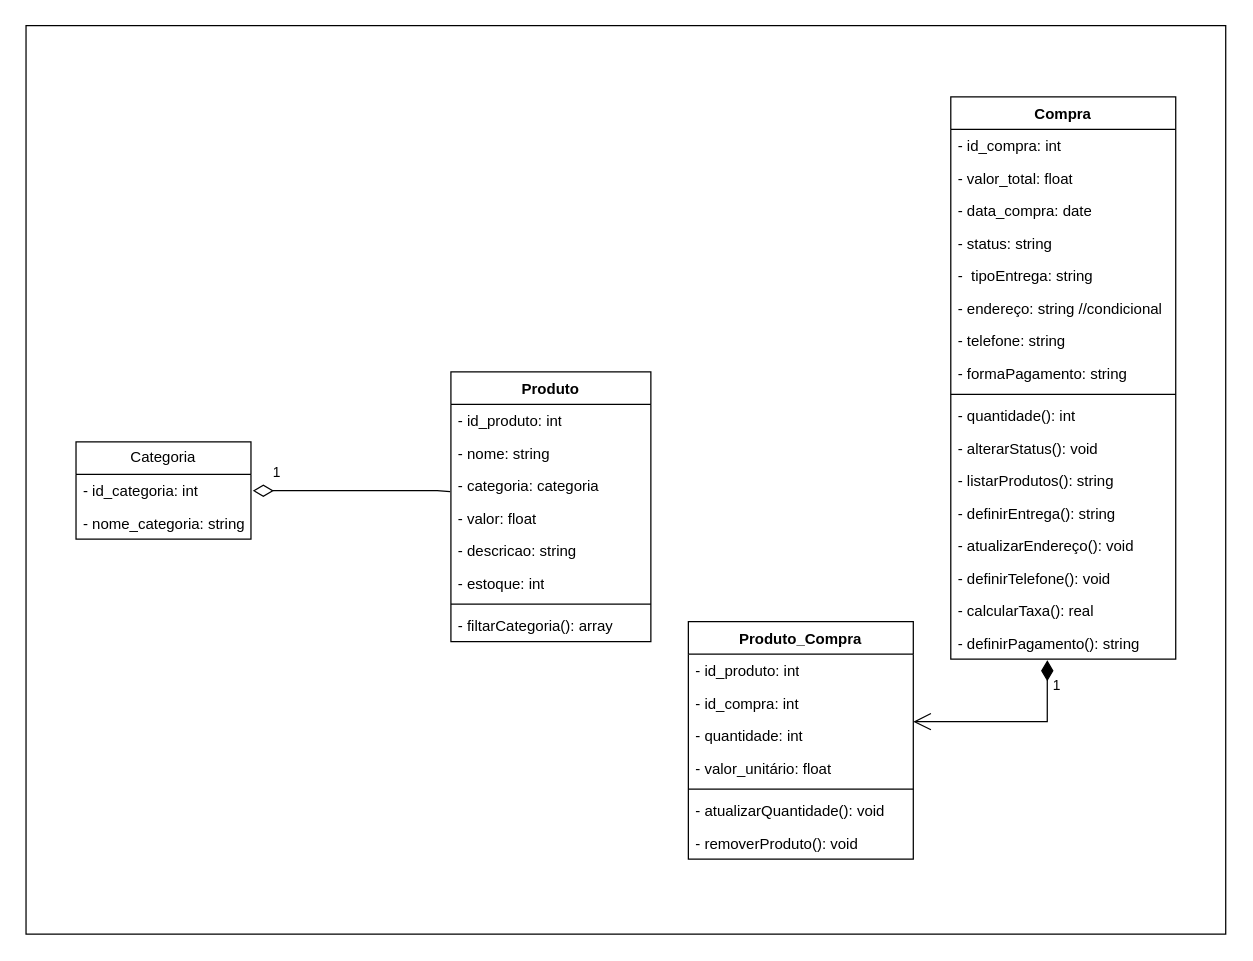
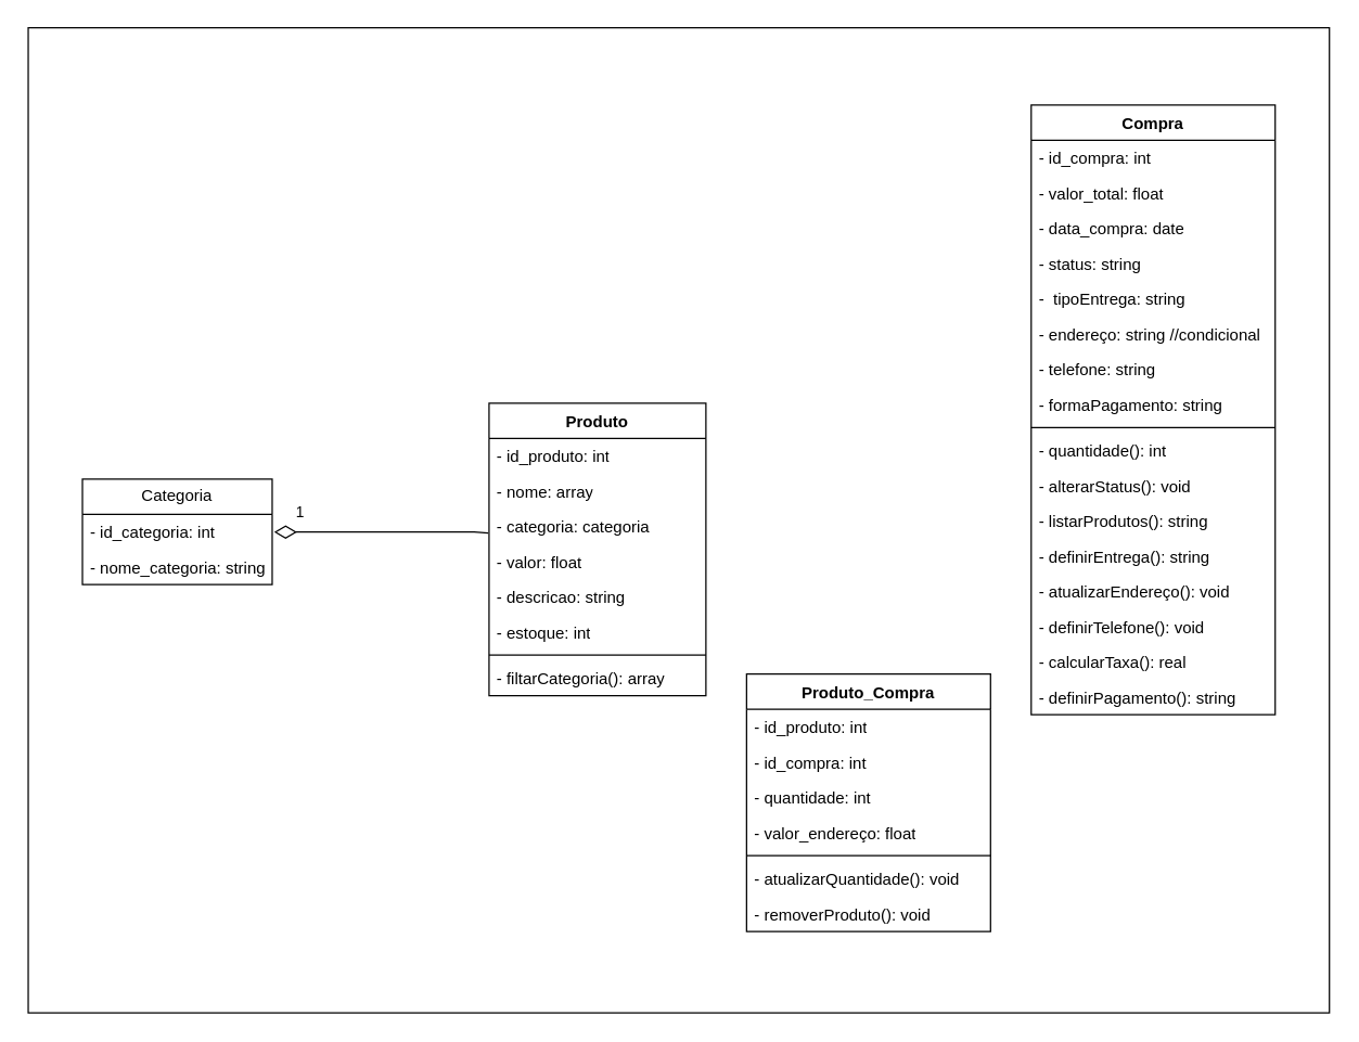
  <mxCell id="0" />
  <mxCell id="1" parent="0" />
  <mxCell id="2" value="" style="html=1;whiteSpace=wrap;fillColor=none;" vertex="1" parent="1"><mxGeometry x="20" y="20" width="960" height="727" as="geometry" /></mxCell>
  <mxCell id="3" value="Produto" style="swimlane;fontStyle=1;align=center;verticalAlign=top;childLayout=stackLayout;horizontal=1;startSize=26;horizontalStack=0;resizeParent=1;resizeParentMax=0;resizeLast=0;collapsible=1;marginBottom=0;whiteSpace=wrap;html=1;" parent="1" vertex="1"><mxGeometry x="360" y="297" width="160" height="216" as="geometry"><mxRectangle x="330" y="100" width="80" height="30" as="alternateBounds" /></mxGeometry></mxCell>
  <mxCell id="4" value="- id_produto: int" style="text;strokeColor=none;fillColor=none;align=left;verticalAlign=top;spacingLeft=4;spacingRight=4;overflow=hidden;rotatable=0;points=[[0,0.5],[1,0.5]];portConstraint=eastwest;whiteSpace=wrap;html=1;" parent="3" vertex="1"><mxGeometry y="26" width="160" height="26" as="geometry" /></mxCell>
- <mxCell id="5" value="- nome: string" style="text;strokeColor=none;fillColor=none;align=left;verticalAlign=top;spacingLeft=4;spacingRight=4;overflow=hidden;rotatable=0;points=[[0,0.5],[1,0.5]];portConstraint=eastwest;whiteSpace=wrap;html=1;" parent="3" vertex="1"><mxGeometry y="52" width="160" height="26" as="geometry" /></mxCell>
+ <mxCell id="5" value="- nome: array" style="text;strokeColor=none;fillColor=none;align=left;verticalAlign=top;spacingLeft=4;spacingRight=4;overflow=hidden;rotatable=0;points=[[0,0.5],[1,0.5]];portConstraint=eastwest;whiteSpace=wrap;html=1;" parent="3" vertex="1"><mxGeometry y="52" width="160" height="26" as="geometry" /></mxCell>
  <mxCell id="6" value="- categoria: categoria" style="text;strokeColor=none;fillColor=none;align=left;verticalAlign=top;spacingLeft=4;spacingRight=4;overflow=hidden;rotatable=0;points=[[0,0.5],[1,0.5]];portConstraint=eastwest;whiteSpace=wrap;html=1;" parent="3" vertex="1"><mxGeometry y="78" width="160" height="26" as="geometry" /></mxCell>
  <mxCell id="7" value="- valor: float" style="text;strokeColor=none;fillColor=none;align=left;verticalAlign=top;spacingLeft=4;spacingRight=4;overflow=hidden;rotatable=0;points=[[0,0.5],[1,0.5]];portConstraint=eastwest;whiteSpace=wrap;html=1;" parent="3" vertex="1"><mxGeometry y="104" width="160" height="26" as="geometry" /></mxCell>
  <mxCell id="8" value="- descricao: string" style="text;strokeColor=none;fillColor=none;align=left;verticalAlign=top;spacingLeft=4;spacingRight=4;overflow=hidden;rotatable=0;points=[[0,0.5],[1,0.5]];portConstraint=eastwest;whiteSpace=wrap;html=1;" parent="3" vertex="1"><mxGeometry y="130" width="160" height="26" as="geometry" /></mxCell>
  <mxCell id="9" value="- estoque: int" style="text;strokeColor=none;fillColor=none;align=left;verticalAlign=top;spacingLeft=4;spacingRight=4;overflow=hidden;rotatable=0;points=[[0,0.5],[1,0.5]];portConstraint=eastwest;whiteSpace=wrap;html=1;" vertex="1" parent="3"><mxGeometry y="156" width="160" height="26" as="geometry" /></mxCell>
  <mxCell id="10" value="" style="line;strokeWidth=1;fillColor=none;align=left;verticalAlign=middle;spacingTop=-1;spacingLeft=3;spacingRight=3;rotatable=0;labelPosition=right;points=[];portConstraint=eastwest;strokeColor=inherit;" parent="3" vertex="1"><mxGeometry y="182" width="160" height="8" as="geometry" /></mxCell>
  <mxCell id="11" value="- filtarCategoria(): array" style="text;strokeColor=none;fillColor=none;align=left;verticalAlign=top;spacingLeft=4;spacingRight=4;overflow=hidden;rotatable=0;points=[[0,0.5],[1,0.5]];portConstraint=eastwest;whiteSpace=wrap;html=1;" parent="3" vertex="1"><mxGeometry y="190" width="160" height="26" as="geometry" /></mxCell>
  <mxCell id="12" value="Compra" style="swimlane;fontStyle=1;align=center;verticalAlign=top;childLayout=stackLayout;horizontal=1;startSize=26;horizontalStack=0;resizeParent=1;resizeParentMax=0;resizeLast=0;collapsible=1;marginBottom=0;whiteSpace=wrap;html=1;" parent="1" vertex="1"><mxGeometry x="760" y="77" width="180" height="450" as="geometry" /></mxCell>
  <mxCell id="13" value="- id_compra: int" style="text;strokeColor=none;fillColor=none;align=left;verticalAlign=top;spacingLeft=4;spacingRight=4;overflow=hidden;rotatable=0;points=[[0,0.5],[1,0.5]];portConstraint=eastwest;whiteSpace=wrap;html=1;" parent="12" vertex="1"><mxGeometry y="26" width="180" height="26" as="geometry" /></mxCell>
  <mxCell id="14" value="- valor_total: float" style="text;strokeColor=none;fillColor=none;align=left;verticalAlign=top;spacingLeft=4;spacingRight=4;overflow=hidden;rotatable=0;points=[[0,0.5],[1,0.5]];portConstraint=eastwest;whiteSpace=wrap;html=1;" parent="12" vertex="1"><mxGeometry y="52" width="180" height="26" as="geometry" /></mxCell>
  <mxCell id="15" value="- data_compra: date" style="text;strokeColor=none;fillColor=none;align=left;verticalAlign=top;spacingLeft=4;spacingRight=4;overflow=hidden;rotatable=0;points=[[0,0.5],[1,0.5]];portConstraint=eastwest;whiteSpace=wrap;html=1;" parent="12" vertex="1"><mxGeometry y="78" width="180" height="26" as="geometry" /></mxCell>
  <mxCell id="16" value="- status: string" style="text;strokeColor=none;fillColor=none;align=left;verticalAlign=top;spacingLeft=4;spacingRight=4;overflow=hidden;rotatable=0;points=[[0,0.5],[1,0.5]];portConstraint=eastwest;whiteSpace=wrap;html=1;" vertex="1" parent="12"><mxGeometry y="104" width="180" height="26" as="geometry" /></mxCell>
  <mxCell id="17" value="-&amp;nbsp; tipoEntrega: string" style="text;strokeColor=none;fillColor=none;align=left;verticalAlign=top;spacingLeft=4;spacingRight=4;overflow=hidden;rotatable=0;points=[[0,0.5],[1,0.5]];portConstraint=eastwest;whiteSpace=wrap;html=1;" vertex="1" parent="12"><mxGeometry y="130" width="180" height="26" as="geometry" /></mxCell>
  <mxCell id="18" value="- endereço: string&amp;nbsp;//condicional" style="text;strokeColor=none;fillColor=none;align=left;verticalAlign=top;spacingLeft=4;spacingRight=4;overflow=hidden;rotatable=0;points=[[0,0.5],[1,0.5]];portConstraint=eastwest;whiteSpace=wrap;html=1;" vertex="1" parent="12"><mxGeometry y="156" width="180" height="26" as="geometry" /></mxCell>
  <mxCell id="19" value="- telefone: string" style="text;strokeColor=none;fillColor=none;align=left;verticalAlign=top;spacingLeft=4;spacingRight=4;overflow=hidden;rotatable=0;points=[[0,0.5],[1,0.5]];portConstraint=eastwest;whiteSpace=wrap;html=1;" vertex="1" parent="12"><mxGeometry y="182" width="180" height="26" as="geometry" /></mxCell>
  <mxCell id="20" value="- formaPagamento: string" style="text;strokeColor=none;fillColor=none;align=left;verticalAlign=top;spacingLeft=4;spacingRight=4;overflow=hidden;rotatable=0;points=[[0,0.5],[1,0.5]];portConstraint=eastwest;whiteSpace=wrap;html=1;" vertex="1" parent="12"><mxGeometry y="208" width="180" height="26" as="geometry" /></mxCell>
  <mxCell id="21" value="" style="line;strokeWidth=1;fillColor=none;align=left;verticalAlign=middle;spacingTop=-1;spacingLeft=3;spacingRight=3;rotatable=0;labelPosition=right;points=[];portConstraint=eastwest;strokeColor=inherit;" parent="12" vertex="1"><mxGeometry y="234" width="180" height="8" as="geometry" /></mxCell>
  <mxCell id="22" value="- quantidade(): int" style="text;strokeColor=none;fillColor=none;align=left;verticalAlign=top;spacingLeft=4;spacingRight=4;overflow=hidden;rotatable=0;points=[[0,0.5],[1,0.5]];portConstraint=eastwest;whiteSpace=wrap;html=1;" parent="12" vertex="1"><mxGeometry y="242" width="180" height="26" as="geometry" /></mxCell>
  <mxCell id="23" value="- alterarStatus(): void" style="text;strokeColor=none;fillColor=none;align=left;verticalAlign=top;spacingLeft=4;spacingRight=4;overflow=hidden;rotatable=0;points=[[0,0.5],[1,0.5]];portConstraint=eastwest;whiteSpace=wrap;html=1;" vertex="1" parent="12"><mxGeometry y="268" width="180" height="26" as="geometry" /></mxCell>
  <mxCell id="24" value="- listarProdutos(): string" style="text;strokeColor=none;fillColor=none;align=left;verticalAlign=top;spacingLeft=4;spacingRight=4;overflow=hidden;rotatable=0;points=[[0,0.5],[1,0.5]];portConstraint=eastwest;whiteSpace=wrap;html=1;" vertex="1" parent="12"><mxGeometry y="294" width="180" height="26" as="geometry" /></mxCell>
  <mxCell id="25" value="- definirEntrega(): string" style="text;strokeColor=none;fillColor=none;align=left;verticalAlign=top;spacingLeft=4;spacingRight=4;overflow=hidden;rotatable=0;points=[[0,0.5],[1,0.5]];portConstraint=eastwest;whiteSpace=wrap;html=1;" vertex="1" parent="12"><mxGeometry y="320" width="180" height="26" as="geometry" /></mxCell>
  <mxCell id="26" value="- atualizarEndereço(): void" style="text;strokeColor=none;fillColor=none;align=left;verticalAlign=top;spacingLeft=4;spacingRight=4;overflow=hidden;rotatable=0;points=[[0,0.5],[1,0.5]];portConstraint=eastwest;whiteSpace=wrap;html=1;" vertex="1" parent="12"><mxGeometry y="346" width="180" height="26" as="geometry" /></mxCell>
  <mxCell id="27" value="- definirTelefone(): void" style="text;strokeColor=none;fillColor=none;align=left;verticalAlign=top;spacingLeft=4;spacingRight=4;overflow=hidden;rotatable=0;points=[[0,0.5],[1,0.5]];portConstraint=eastwest;whiteSpace=wrap;html=1;" vertex="1" parent="12"><mxGeometry y="372" width="180" height="26" as="geometry" /></mxCell>
  <mxCell id="28" value="- calcularTaxa(): real" style="text;strokeColor=none;fillColor=none;align=left;verticalAlign=top;spacingLeft=4;spacingRight=4;overflow=hidden;rotatable=0;points=[[0,0.5],[1,0.5]];portConstraint=eastwest;whiteSpace=wrap;html=1;" vertex="1" parent="12"><mxGeometry y="398" width="180" height="26" as="geometry" /></mxCell>
  <mxCell id="29" value="- definirPagamento(): string" style="text;strokeColor=none;fillColor=none;align=left;verticalAlign=top;spacingLeft=4;spacingRight=4;overflow=hidden;rotatable=0;points=[[0,0.5],[1,0.5]];portConstraint=eastwest;whiteSpace=wrap;html=1;" vertex="1" parent="12"><mxGeometry y="424" width="180" height="26" as="geometry" /></mxCell>
  <mxCell id="30" value="Produto_Compra" style="swimlane;fontStyle=1;align=center;verticalAlign=top;childLayout=stackLayout;horizontal=1;startSize=26;horizontalStack=0;resizeParent=1;resizeParentMax=0;resizeLast=0;collapsible=1;marginBottom=0;whiteSpace=wrap;html=1;" parent="1" vertex="1"><mxGeometry x="550" y="497" width="180" height="190" as="geometry" /></mxCell>
  <mxCell id="31" value="- id_produto: int" style="text;strokeColor=none;fillColor=none;align=left;verticalAlign=top;spacingLeft=4;spacingRight=4;overflow=hidden;rotatable=0;points=[[0,0.5],[1,0.5]];portConstraint=eastwest;whiteSpace=wrap;html=1;" parent="30" vertex="1"><mxGeometry y="26" width="180" height="26" as="geometry" /></mxCell>
  <mxCell id="32" value="- id_compra: int" style="text;strokeColor=none;fillColor=none;align=left;verticalAlign=top;spacingLeft=4;spacingRight=4;overflow=hidden;rotatable=0;points=[[0,0.5],[1,0.5]];portConstraint=eastwest;whiteSpace=wrap;html=1;" parent="30" vertex="1"><mxGeometry y="52" width="180" height="26" as="geometry" /></mxCell>
  <mxCell id="33" value="- quantidade: int" style="text;strokeColor=none;fillColor=none;align=left;verticalAlign=top;spacingLeft=4;spacingRight=4;overflow=hidden;rotatable=0;points=[[0,0.5],[1,0.5]];portConstraint=eastwest;whiteSpace=wrap;html=1;" parent="30" vertex="1"><mxGeometry y="78" width="180" height="26" as="geometry" /></mxCell>
- <mxCell id="34" value="- valor_unitário: float" style="text;strokeColor=none;fillColor=none;align=left;verticalAlign=top;spacingLeft=4;spacingRight=4;overflow=hidden;rotatable=0;points=[[0,0.5],[1,0.5]];portConstraint=eastwest;whiteSpace=wrap;html=1;" parent="30" vertex="1"><mxGeometry y="104" width="180" height="26" as="geometry" /></mxCell>
+ <mxCell id="34" value="- valor_endereço: float" style="text;strokeColor=none;fillColor=none;align=left;verticalAlign=top;spacingLeft=4;spacingRight=4;overflow=hidden;rotatable=0;points=[[0,0.5],[1,0.5]];portConstraint=eastwest;whiteSpace=wrap;html=1;" parent="30" vertex="1"><mxGeometry y="104" width="180" height="26" as="geometry" /></mxCell>
  <mxCell id="35" value="" style="line;strokeWidth=1;fillColor=none;align=left;verticalAlign=middle;spacingTop=-1;spacingLeft=3;spacingRight=3;rotatable=0;labelPosition=right;points=[];portConstraint=eastwest;strokeColor=inherit;" parent="30" vertex="1"><mxGeometry y="130" width="180" height="8" as="geometry" /></mxCell>
  <mxCell id="36" value="- atualizarQuantidade(): void" style="text;strokeColor=none;fillColor=none;align=left;verticalAlign=top;spacingLeft=4;spacingRight=4;overflow=hidden;rotatable=0;points=[[0,0.5],[1,0.5]];portConstraint=eastwest;whiteSpace=wrap;html=1;" parent="30" vertex="1"><mxGeometry y="138" width="180" height="26" as="geometry" /></mxCell>
  <mxCell id="37" value="- removerProduto(): void" style="text;strokeColor=none;fillColor=none;align=left;verticalAlign=top;spacingLeft=4;spacingRight=4;overflow=hidden;rotatable=0;points=[[0,0.5],[1,0.5]];portConstraint=eastwest;whiteSpace=wrap;html=1;" vertex="1" parent="30"><mxGeometry y="164" width="180" height="26" as="geometry" /></mxCell>
- <mxCell id="38" value="1" style="endArrow=open;html=1;endSize=12;startArrow=diamondThin;startSize=14;startFill=1;edgeStyle=orthogonalEdgeStyle;align=left;verticalAlign=bottom;rounded=0;exitX=0.429;exitY=1.029;exitDx=0;exitDy=0;exitPerimeter=0;entryX=1;entryY=0.077;entryDx=0;entryDy=0;entryPerimeter=0;" parent="1" source="29" target="33" edge="1"><mxGeometry x="-0.626" y="3" relative="1" as="geometry"><mxPoint x="820" y="537" as="sourcePoint" /><mxPoint x="750" y="577" as="targetPoint" /><Array as="points"><mxPoint x="837" y="577" /></Array><mxPoint as="offset" /></mxGeometry></mxCell>
  <mxCell id="39" value="1" style="endArrow=none;html=1;endSize=12;startArrow=diamondThin;startSize=14;startFill=0;edgeStyle=orthogonalEdgeStyle;align=left;verticalAlign=bottom;rounded=0;exitX=1.01;exitY=0.506;exitDx=0;exitDy=0;exitPerimeter=0;entryX=-0.004;entryY=0.687;entryDx=0;entryDy=0;entryPerimeter=0;" parent="1" source="41" target="6" edge="1"><mxGeometry x="-0.806" y="5" relative="1" as="geometry"><mxPoint x="194" y="391.99" as="sourcePoint" /><mxPoint x="350" y="392" as="targetPoint" /><Array as="points"><mxPoint x="349" y="392" /></Array><mxPoint as="offset" /></mxGeometry></mxCell>
  <mxCell id="40" value="Categoria" style="swimlane;fontStyle=0;childLayout=stackLayout;horizontal=1;startSize=26;fillColor=none;horizontalStack=0;resizeParent=1;resizeParentMax=0;resizeLast=0;collapsible=1;marginBottom=0;whiteSpace=wrap;html=1;" vertex="1" parent="1"><mxGeometry x="60" y="353" width="140" height="78" as="geometry" /></mxCell>
  <mxCell id="41" value="- id_categoria: int" style="text;strokeColor=none;fillColor=none;align=left;verticalAlign=top;spacingLeft=4;spacingRight=4;overflow=hidden;rotatable=0;points=[[0,0.5],[1,0.5]];portConstraint=eastwest;whiteSpace=wrap;html=1;" vertex="1" parent="40"><mxGeometry y="26" width="140" height="26" as="geometry" /></mxCell>
  <mxCell id="42" value="- nome_categoria: string" style="text;strokeColor=none;fillColor=none;align=left;verticalAlign=top;spacingLeft=4;spacingRight=4;overflow=hidden;rotatable=0;points=[[0,0.5],[1,0.5]];portConstraint=eastwest;whiteSpace=wrap;html=1;" vertex="1" parent="40"><mxGeometry y="52" width="140" height="26" as="geometry" /></mxCell>
